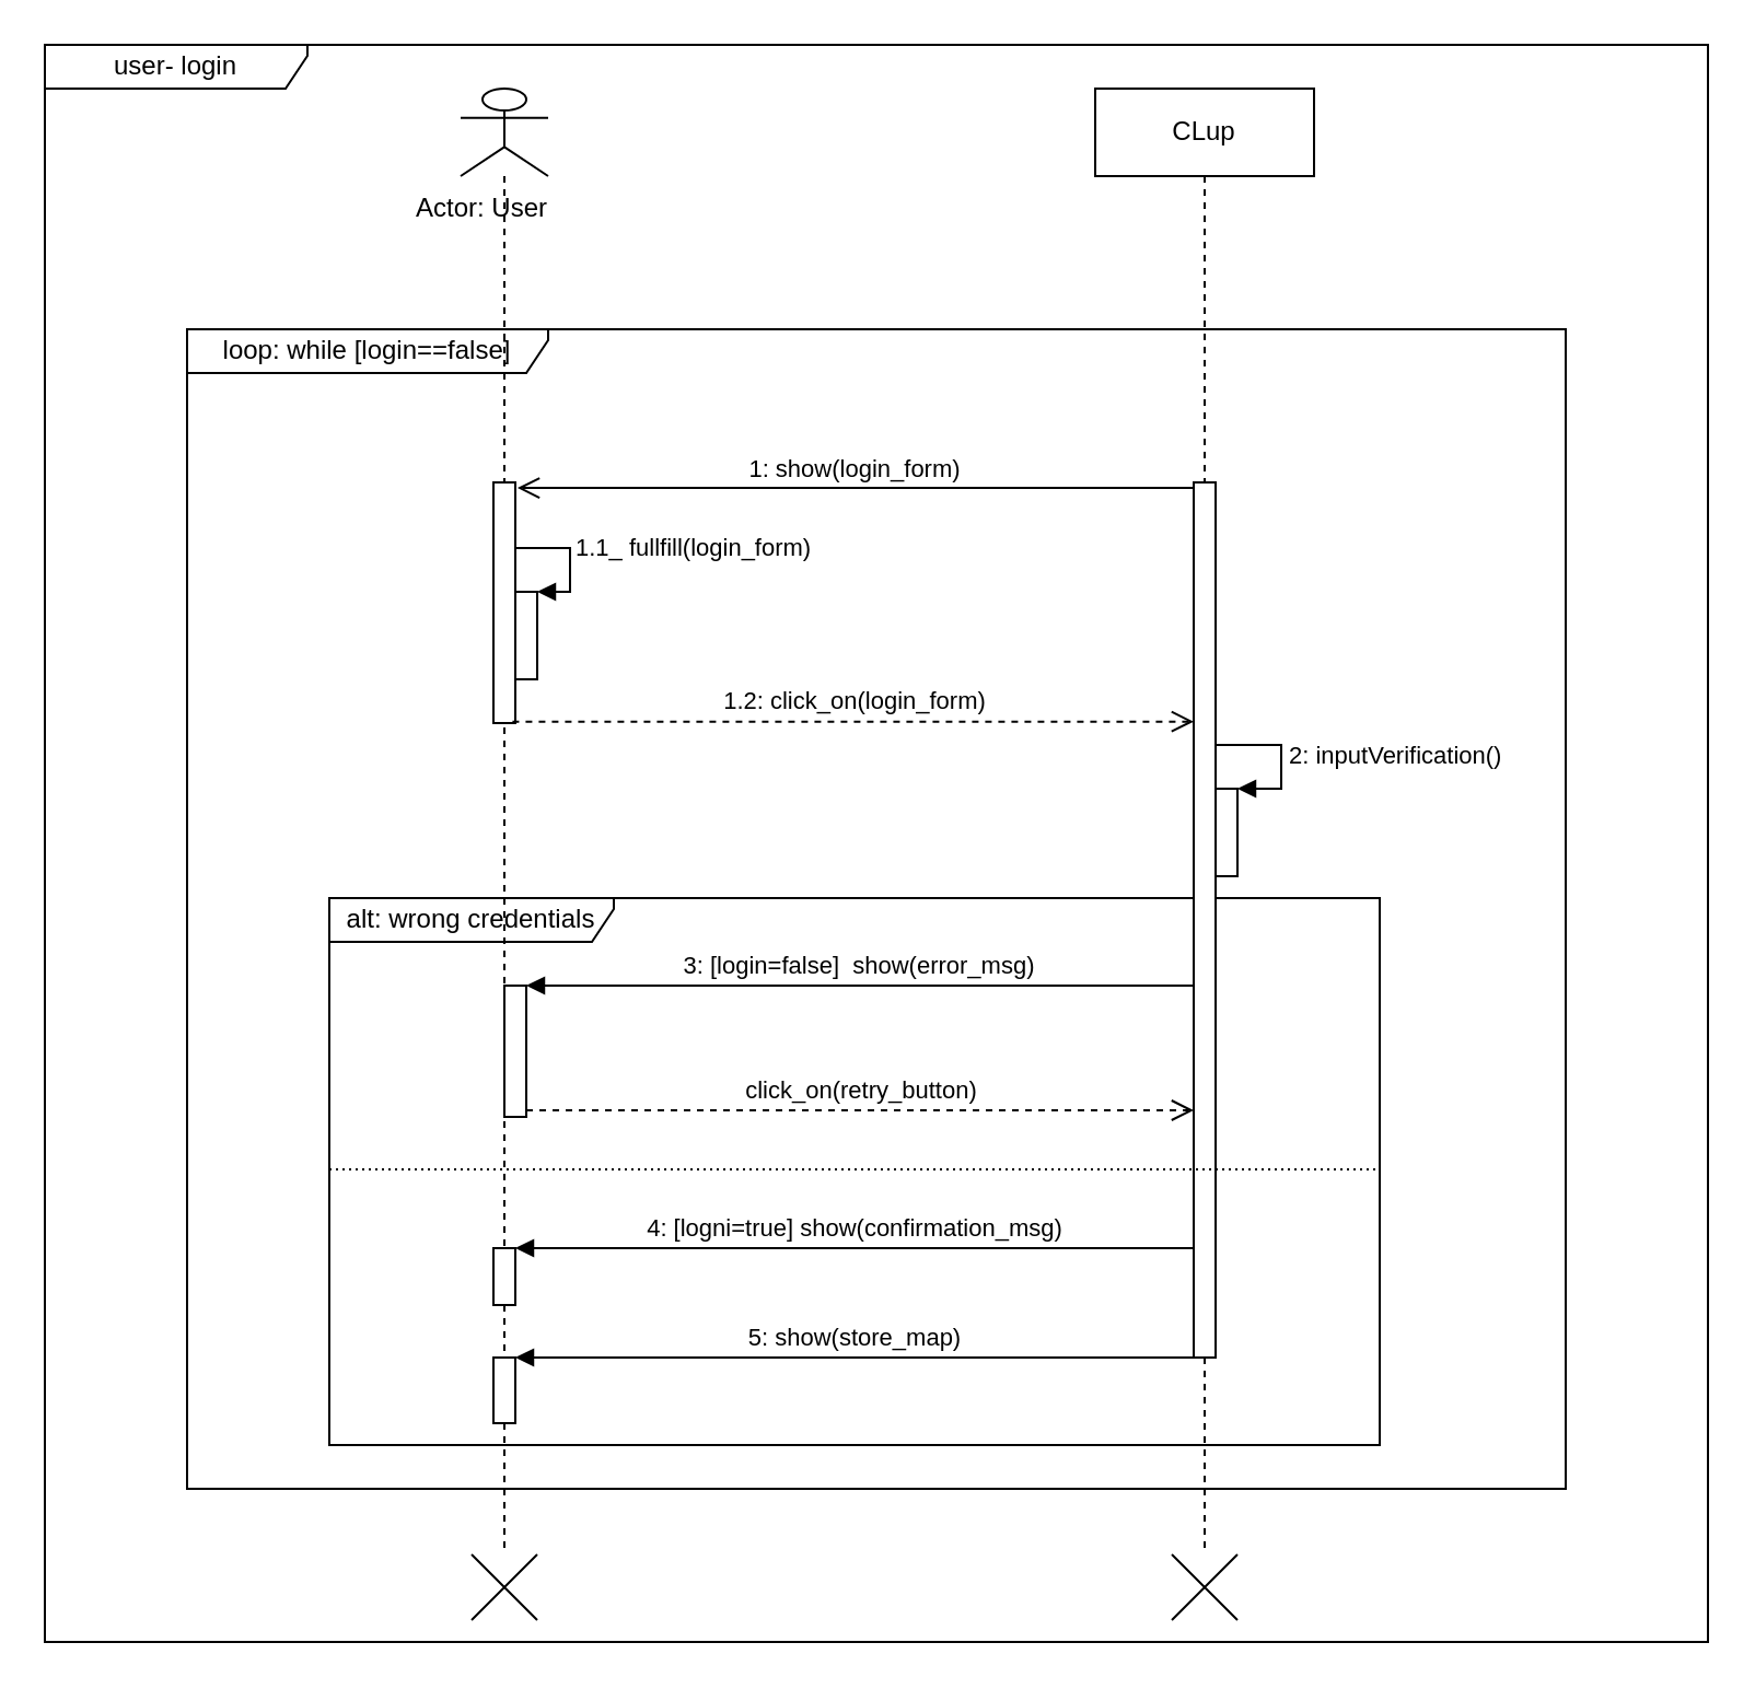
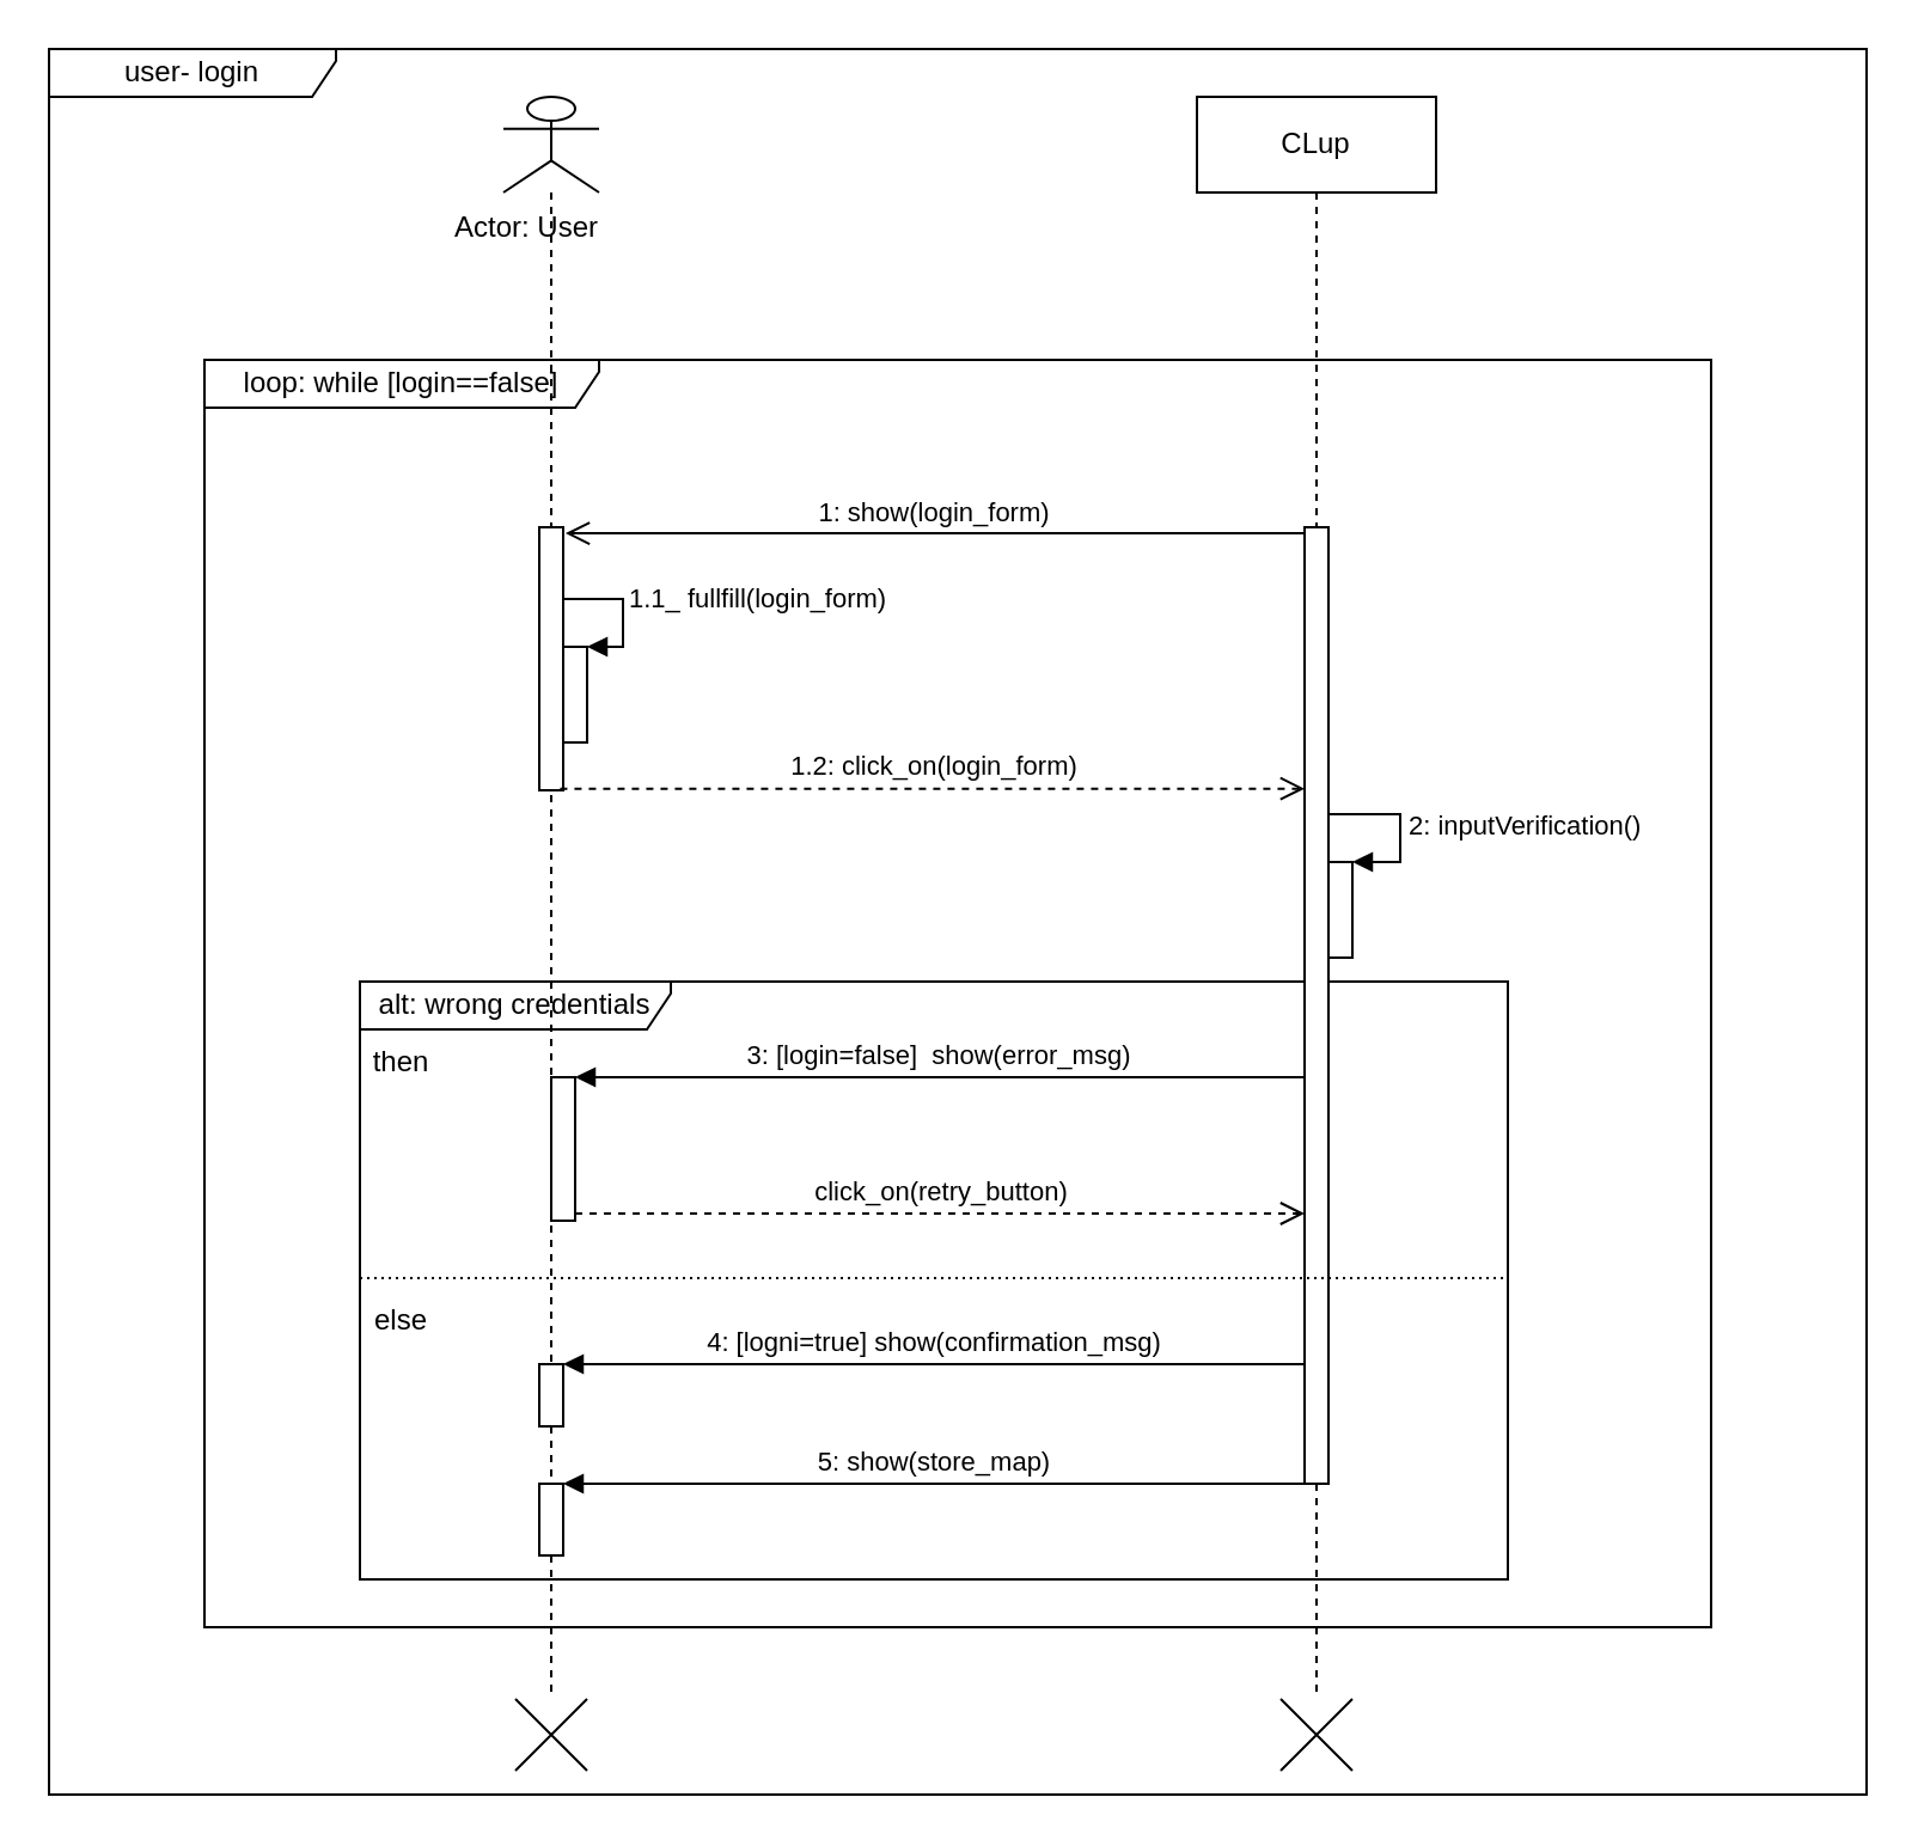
  <mxCell id="0" />
  <mxCell id="1" parent="0" />
  <mxCell id="2" value="user- login" style="shape=umlFrame;whiteSpace=wrap;html=1;rounded=0;shadow=0;glass=0;sketch=0;strokeColor=#000000;width=120;height=20;" vertex="1" parent="1"><mxGeometry x="20" y="20" width="760" height="730" as="geometry" /></mxCell>
  <mxCell id="3" value="loop: while [login==false]" style="shape=umlFrame;whiteSpace=wrap;html=1;rounded=0;shadow=0;glass=0;sketch=0;strokeColor=#000000;width=165;height=20;" vertex="1" parent="1"><mxGeometry x="85" y="150" width="630" height="530" as="geometry" /></mxCell>
  <mxCell id="4" value="alt: wrong credentials" style="shape=umlFrame;whiteSpace=wrap;html=1;rounded=0;shadow=0;glass=0;sketch=0;strokeColor=#000000;width=130;height=20;" vertex="1" parent="1"><mxGeometry x="150" y="410" width="480" height="250" as="geometry" /></mxCell>
  <mxCell id="5" value="" style="shape=umlLifeline;participant=umlActor;perimeter=lifelinePerimeter;whiteSpace=wrap;html=1;container=1;collapsible=0;recursiveResize=0;verticalAlign=top;spacingTop=36;outlineConnect=0;rounded=0;shadow=0;glass=0;sketch=0;strokeColor=#000000;" vertex="1" parent="1"><mxGeometry x="210" y="40" width="40" height="670" as="geometry" /></mxCell>
  <mxCell id="6" value="" style="html=1;points=[];perimeter=orthogonalPerimeter;rounded=0;shadow=0;glass=0;sketch=0;strokeColor=#000000;" vertex="1" parent="5"><mxGeometry x="15" y="180" width="10" height="110" as="geometry" /></mxCell>
  <mxCell id="7" value="" style="html=1;points=[];perimeter=orthogonalPerimeter;rounded=0;shadow=0;glass=0;sketch=0;strokeColor=#000000;" vertex="1" parent="5"><mxGeometry x="25" y="230" width="10" height="40" as="geometry" /></mxCell>
  <mxCell id="8" value="1.1_ fullfill(login_form)" style="edgeStyle=orthogonalEdgeStyle;html=1;align=left;spacingLeft=2;endArrow=block;rounded=0;entryX=1;entryY=0;" edge="1" target="7" parent="5" source="6"><mxGeometry x="-0.231" y="-1" relative="1" as="geometry"><mxPoint x="30" y="210" as="sourcePoint" /><Array as="points"><mxPoint x="50" y="210" /><mxPoint x="50" y="230" /></Array><mxPoint x="1" y="-1" as="offset" /></mxGeometry></mxCell>
  <mxCell id="9" value="" style="html=1;points=[];perimeter=orthogonalPerimeter;rounded=0;shadow=0;glass=0;sketch=0;strokeColor=#000000;" vertex="1" parent="5"><mxGeometry x="15" y="530" width="10" height="26" as="geometry" /></mxCell>
  <mxCell id="10" value="" style="html=1;points=[];perimeter=orthogonalPerimeter;rounded=0;shadow=0;glass=0;sketch=0;strokeColor=#000000;" vertex="1" parent="5"><mxGeometry x="15" y="580" width="10" height="30" as="geometry" /></mxCell>
  <mxCell id="11" value="Actor: User" style="text;html=1;strokeColor=none;fillColor=none;align=center;verticalAlign=middle;whiteSpace=wrap;rounded=0;shadow=0;glass=0;sketch=0;" vertex="1" parent="1"><mxGeometry x="180" y="85" width="80" height="20" as="geometry" /></mxCell>
  <mxCell id="12" value="CLup" style="shape=umlLifeline;perimeter=lifelinePerimeter;whiteSpace=wrap;html=1;container=1;collapsible=0;recursiveResize=0;outlineConnect=0;rounded=0;shadow=0;glass=0;sketch=0;strokeColor=#000000;" vertex="1" parent="1"><mxGeometry x="500" y="40" width="100" height="670" as="geometry" /></mxCell>
  <mxCell id="13" value="" style="html=1;points=[];perimeter=orthogonalPerimeter;rounded=0;shadow=0;glass=0;sketch=0;strokeColor=#000000;" vertex="1" parent="12"><mxGeometry x="45" y="180" width="10" height="400" as="geometry" /></mxCell>
  <mxCell id="14" value="" style="html=1;points=[];perimeter=orthogonalPerimeter;rounded=0;shadow=0;glass=0;sketch=0;strokeColor=#000000;" vertex="1" parent="12"><mxGeometry x="55" y="320" width="10" height="40" as="geometry" /></mxCell>
  <mxCell id="15" value="2: inputVerification()" style="edgeStyle=orthogonalEdgeStyle;html=1;align=left;spacingLeft=2;endArrow=block;rounded=0;entryX=1;entryY=0;" edge="1" target="14" parent="12" source="13"><mxGeometry relative="1" as="geometry"><mxPoint x="60" y="310" as="sourcePoint" /><Array as="points"><mxPoint x="85" y="300" /><mxPoint x="85" y="320" /></Array></mxGeometry></mxCell>
  <mxCell id="16" value="1: show(login_form)" style="html=1;verticalAlign=bottom;endArrow=open;endSize=8;entryX=1.097;entryY=0.023;entryDx=0;entryDy=0;entryPerimeter=0;" edge="1" source="13" parent="1" target="6"><mxGeometry relative="1" as="geometry"><mxPoint x="230" y="215" as="targetPoint" /></mxGeometry></mxCell>
  <mxCell id="17" value="1.2: click_on(login_form)" style="html=1;verticalAlign=bottom;endArrow=open;dashed=1;endSize=8;exitX=0.871;exitY=0.994;exitDx=0;exitDy=0;exitPerimeter=0;" edge="1" parent="1" source="6" target="13"><mxGeometry relative="1" as="geometry"><mxPoint x="450" y="275" as="sourcePoint" /><mxPoint x="370" y="275" as="targetPoint" /></mxGeometry></mxCell>
  <mxCell id="18" value="" style="html=1;points=[];perimeter=orthogonalPerimeter;rounded=0;shadow=0;glass=0;sketch=0;strokeColor=#000000;" vertex="1" parent="1"><mxGeometry x="230" y="450" width="10" height="60" as="geometry" /></mxCell>
  <mxCell id="19" value="3: [login=false]&amp;nbsp; show(error_msg)" style="html=1;verticalAlign=bottom;endArrow=block;entryX=1;entryY=0;" edge="1" target="18" parent="1" source="13"><mxGeometry relative="1" as="geometry"><mxPoint x="300" y="450" as="sourcePoint" /></mxGeometry></mxCell>
  <mxCell id="20" value="click_on(retry_button)" style="html=1;verticalAlign=bottom;endArrow=open;dashed=1;endSize=8;exitX=1;exitY=0.95;" edge="1" source="18" parent="1" target="13"><mxGeometry relative="1" as="geometry"><mxPoint x="300" y="507" as="targetPoint" /></mxGeometry></mxCell>
+ <mxCell id="21" value="then" style="text;align=center;fontStyle=0;verticalAlign=middle;spacingLeft=3;spacingRight=3;strokeColor=none;rotatable=0;points=[[0,0.5],[1,0.5]];portConstraint=eastwest;rounded=0;shadow=0;glass=0;sketch=0;" vertex="1" parent="1"><mxGeometry x="155" y="430" width="25" height="26" as="geometry" /></mxCell>
  <mxCell id="22" value="" style="line;strokeWidth=1;fillColor=none;align=left;verticalAlign=middle;spacingTop=-1;spacingLeft=3;spacingRight=3;rotatable=0;labelPosition=right;points=[];portConstraint=eastwest;rounded=0;shadow=0;glass=0;sketch=0;dashed=1;dashPattern=1 2;" vertex="1" parent="1"><mxGeometry x="150" y="530" width="480" height="8" as="geometry" /></mxCell>
+ <mxCell id="23" value="else" style="text;align=center;fontStyle=0;verticalAlign=middle;spacingLeft=3;spacingRight=3;strokeColor=none;rotatable=0;points=[[0,0.5],[1,0.5]];portConstraint=eastwest;rounded=0;shadow=0;glass=0;sketch=0;" vertex="1" parent="1"><mxGeometry x="155" y="538" width="25" height="26" as="geometry" /></mxCell>
  <mxCell id="24" value="4: [logni=true] show(confirmation_msg)" style="html=1;verticalAlign=bottom;endArrow=block;entryX=1;entryY=0;" edge="1" target="9" parent="1" source="13"><mxGeometry relative="1" as="geometry"><mxPoint x="410" y="564" as="sourcePoint" /></mxGeometry></mxCell>
  <mxCell id="25" value="5: show(store_map)" style="html=1;verticalAlign=bottom;endArrow=block;entryX=1;entryY=0;" edge="1" target="10" parent="1" source="13"><mxGeometry relative="1" as="geometry"><mxPoint x="380" y="670" as="sourcePoint" /></mxGeometry></mxCell>
  <mxCell id="26" value="" style="shape=umlDestroy;rounded=0;shadow=0;glass=0;sketch=0;strokeColor=#000000;" vertex="1" parent="1"><mxGeometry x="535" y="710" width="30" height="30" as="geometry" /></mxCell>
  <mxCell id="27" value="" style="shape=umlDestroy;rounded=0;shadow=0;glass=0;sketch=0;strokeColor=#000000;" vertex="1" parent="1"><mxGeometry x="215" y="710" width="30" height="30" as="geometry" /></mxCell>
